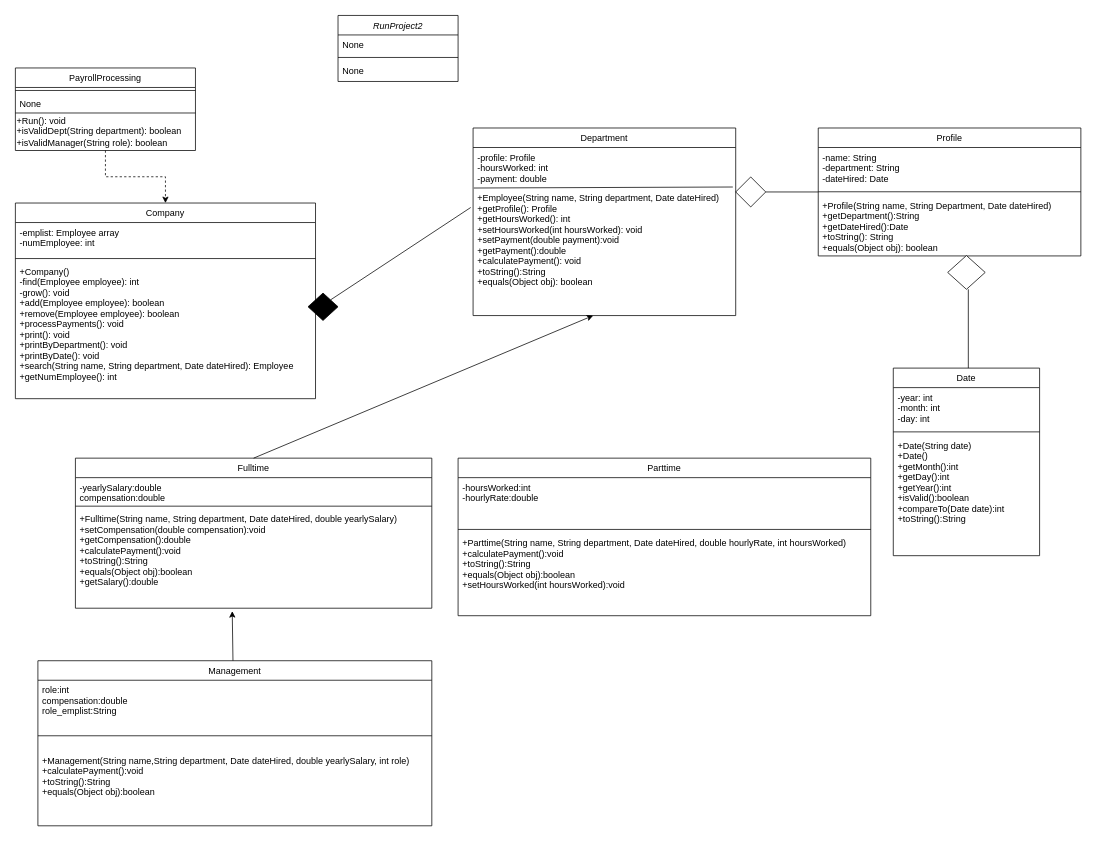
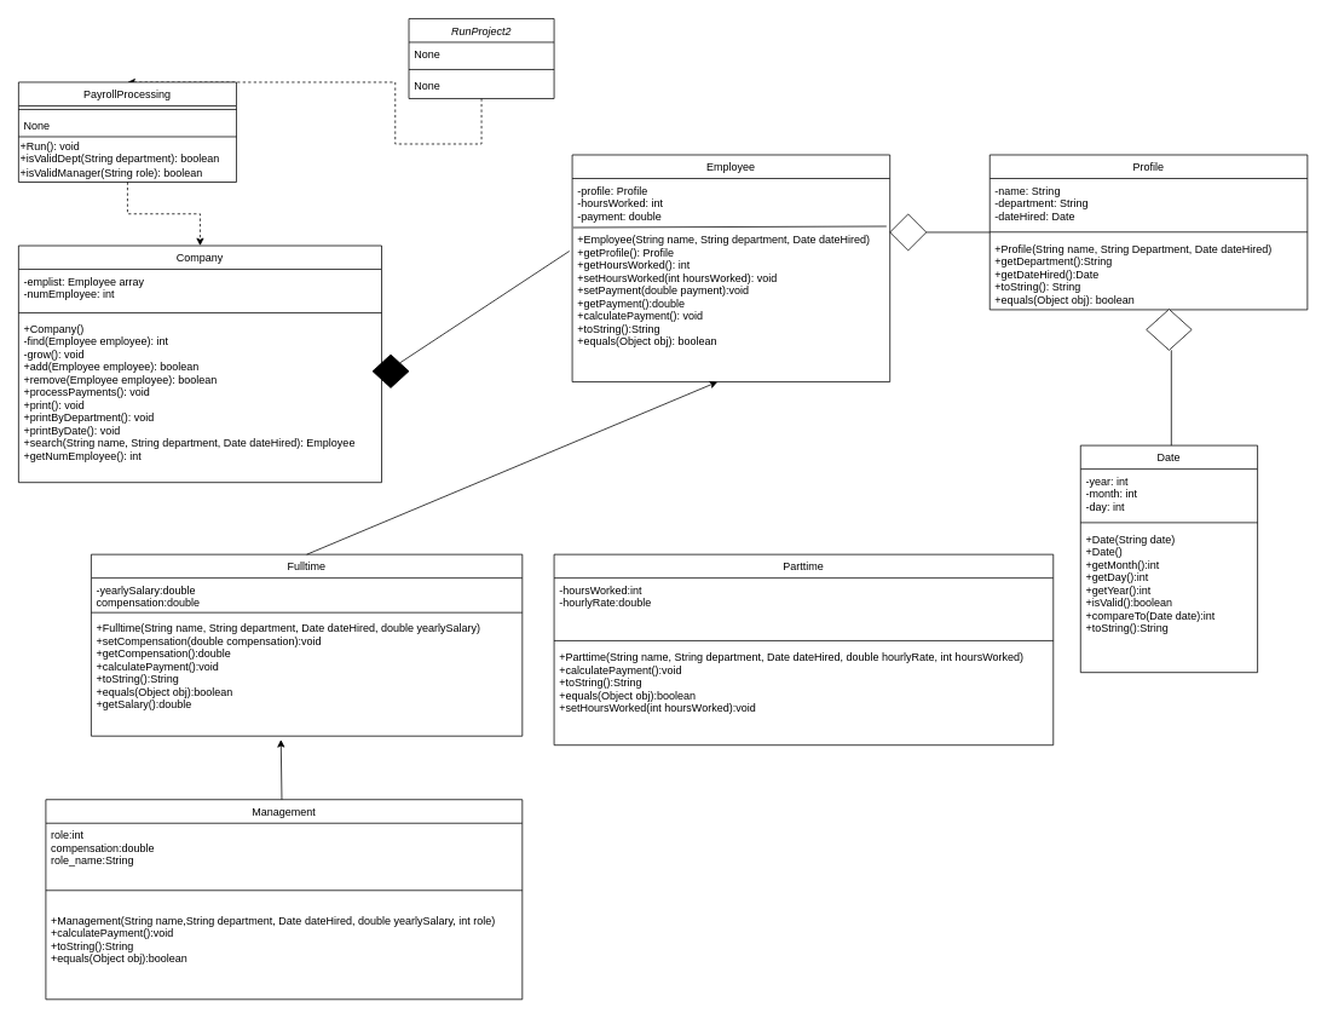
  <mxCell id="0" />
  <mxCell id="1" parent="0" />
+ <mxCell id="2" style="edgeStyle=orthogonalEdgeStyle;rounded=0;orthogonalLoop=1;jettySize=auto;html=1;exitX=0.5;exitY=1;exitDx=0;exitDy=0;entryX=0.5;entryY=0;entryDx=0;entryDy=0;jumpStyle=none;sourcePerimeterSpacing=0;dashed=1;" parent="1" source="3" target="8" edge="1"><mxGeometry relative="1" as="geometry"><Array as="points"><mxPoint x="435" y="158" /></Array></mxGeometry></mxCell>
  <mxCell id="3" value="RunProject2" style="swimlane;fontStyle=2;align=center;verticalAlign=top;childLayout=stackLayout;horizontal=1;startSize=26;horizontalStack=0;resizeParent=1;resizeLast=0;collapsible=1;marginBottom=0;rounded=0;shadow=0;strokeWidth=1;" parent="1" vertex="1"><mxGeometry x="450" width="160" height="88" as="geometry" y="20"><mxRectangle x="230" y="140" width="160" height="26" as="alternateBounds" /></mxGeometry></mxCell>
  <mxCell id="4" value="None" style="text;align=left;verticalAlign=top;spacingLeft=4;spacingRight=4;overflow=hidden;rotatable=0;points=[[0,0.5],[1,0.5]];portConstraint=eastwest;" parent="3" vertex="1"><mxGeometry y="26" width="160" height="26" as="geometry" /></mxCell>
  <mxCell id="5" value="" style="line;html=1;strokeWidth=1;align=left;verticalAlign=middle;spacingTop=-1;spacingLeft=3;spacingRight=3;rotatable=0;labelPosition=right;points=[];portConstraint=eastwest;" parent="3" vertex="1"><mxGeometry y="52" width="160" height="8" as="geometry" /></mxCell>
  <mxCell id="6" value="None" style="text;align=left;verticalAlign=top;spacingLeft=4;spacingRight=4;overflow=hidden;rotatable=0;points=[[0,0.5],[1,0.5]];portConstraint=eastwest;" parent="3" vertex="1"><mxGeometry y="60" width="160" height="26" as="geometry" /></mxCell>
  <mxCell id="7" style="edgeStyle=orthogonalEdgeStyle;rounded=0;jumpStyle=none;orthogonalLoop=1;jettySize=auto;html=1;exitX=0.5;exitY=1;exitDx=0;exitDy=0;entryX=0.5;entryY=0;entryDx=0;entryDy=0;dashed=1;sourcePerimeterSpacing=0;strokeColor=#000000;" parent="1" source="8" target="13" edge="1"><mxGeometry relative="1" as="geometry" /></mxCell>
  <mxCell id="8" value="PayrollProcessing" style="swimlane;fontStyle=0;align=center;verticalAlign=top;childLayout=stackLayout;horizontal=1;startSize=26;horizontalStack=0;resizeParent=1;resizeLast=0;collapsible=1;marginBottom=0;rounded=0;shadow=0;strokeWidth=1;" parent="1" vertex="1"><mxGeometry x="20" y="90" width="240" height="110" as="geometry"><mxRectangle x="130" y="380" width="160" height="26" as="alternateBounds" /></mxGeometry></mxCell>
  <mxCell id="9" value="" style="line;html=1;strokeWidth=1;align=left;verticalAlign=middle;spacingTop=-1;spacingLeft=3;spacingRight=3;rotatable=0;labelPosition=right;points=[];portConstraint=eastwest;" parent="8" vertex="1"><mxGeometry y="26" width="240" height="8" as="geometry" /></mxCell>
  <mxCell id="10" value="None" style="text;align=left;verticalAlign=top;spacingLeft=4;spacingRight=4;overflow=hidden;rotatable=0;points=[[0,0.5],[1,0.5]];portConstraint=eastwest;" parent="8" vertex="1"><mxGeometry y="34" width="240" height="26" as="geometry" /></mxCell>
  <mxCell id="11" value="+Run(): void&lt;br&gt;+isValidDept(String department): boolean&lt;br&gt;+isValidManager(String role): boolean" style="text;html=1;align=left;verticalAlign=middle;resizable=0;points=[];autosize=1;" parent="8" vertex="1"><mxGeometry y="60" width="240" height="50" as="geometry" /></mxCell>
  <mxCell id="12" value="" style="endArrow=none;html=1;entryX=1;entryY=0;entryDx=0;entryDy=0;entryPerimeter=0;exitX=0;exitY=0;exitDx=0;exitDy=0;exitPerimeter=0;" edge="1" parent="8" source="11" target="11"><mxGeometry width="50" height="50" relative="1" as="geometry"><mxPoint x="115" y="80" as="sourcePoint" /><mxPoint x="165" y="30" as="targetPoint" /></mxGeometry></mxCell>
  <mxCell id="13" value="Company" style="swimlane;fontStyle=0;align=center;verticalAlign=top;childLayout=stackLayout;horizontal=1;startSize=26;horizontalStack=0;resizeParent=1;resizeLast=0;collapsible=1;marginBottom=0;rounded=0;shadow=0;strokeWidth=1;" parent="1" vertex="1"><mxGeometry x="20" y="270" width="400" height="260.75" as="geometry"><mxRectangle x="340" y="380" width="170" height="26" as="alternateBounds" /></mxGeometry></mxCell>
  <mxCell id="14" value="-emplist: Employee array&#10;-numEmployee: int" style="text;align=left;verticalAlign=top;spacingLeft=4;spacingRight=4;overflow=hidden;rotatable=0;points=[[0,0.5],[1,0.5]];portConstraint=eastwest;" parent="13" vertex="1"><mxGeometry y="26" width="400" height="44" as="geometry" /></mxCell>
  <mxCell id="15" value="" style="line;html=1;strokeWidth=1;align=left;verticalAlign=middle;spacingTop=-1;spacingLeft=3;spacingRight=3;rotatable=0;labelPosition=right;points=[];portConstraint=eastwest;" parent="13" vertex="1"><mxGeometry y="70" width="400" height="8" as="geometry" /></mxCell>
  <mxCell id="16" value="+Company()&#10;-find(Employee employee): int&#10;-grow(): void&#10;+add(Employee employee): boolean&#10;+remove(Employee employee): boolean&#10;+processPayments(): void&#10;+print(): void&#10;+printByDepartment(): void&#10;+printByDate(): void&#10;+search(String name, String department, Date dateHired): Employee&#10;+getNumEmployee(): int " style="text;align=left;verticalAlign=top;spacingLeft=4;spacingRight=4;overflow=hidden;rotatable=0;points=[[0,0.5],[1,0.5]];portConstraint=eastwest;" parent="13" vertex="1"><mxGeometry y="78" width="400" height="172" as="geometry" /></mxCell>
- <mxCell id="17" value="Department" style="swimlane;fontStyle=0;align=center;verticalAlign=top;childLayout=stackLayout;horizontal=1;startSize=26;horizontalStack=0;resizeParent=1;resizeLast=0;collapsible=1;marginBottom=0;rounded=0;shadow=0;strokeWidth=1;" parent="1" vertex="1"><mxGeometry x="630" y="170" width="350" height="250" as="geometry"><mxRectangle x="550" y="140" width="160" height="26" as="alternateBounds" /></mxGeometry></mxCell>
+ <mxCell id="17" value="Employee" style="swimlane;fontStyle=0;align=center;verticalAlign=top;childLayout=stackLayout;horizontal=1;startSize=26;horizontalStack=0;resizeParent=1;resizeLast=0;collapsible=1;marginBottom=0;rounded=0;shadow=0;strokeWidth=1;" parent="1" vertex="1"><mxGeometry x="630" y="170" width="350" height="250" as="geometry"><mxRectangle x="550" y="140" width="160" height="26" as="alternateBounds" /></mxGeometry></mxCell>
  <mxCell id="18" value="" style="endArrow=none;html=1;entryX=0.989;entryY=-0.009;entryDx=0;entryDy=0;entryPerimeter=0;exitX=0.003;exitY=0;exitDx=0;exitDy=0;exitPerimeter=0;" edge="1" parent="17" source="20" target="20"><mxGeometry width="50" height="50" relative="1" as="geometry"><mxPoint x="110" y="90" as="sourcePoint" /><mxPoint x="160" y="40" as="targetPoint" /></mxGeometry></mxCell>
  <mxCell id="19" value="-profile: Profile&#10;-hoursWorked: int&#10;-payment: double&#10;" style="text;align=left;verticalAlign=top;spacingLeft=4;spacingRight=4;overflow=hidden;rotatable=0;points=[[0,0.5],[1,0.5]];portConstraint=eastwest;" parent="17" vertex="1"><mxGeometry y="26" width="350" height="54" as="geometry" /></mxCell>
  <mxCell id="20" value="+Employee(String name, String department, Date dateHired)&#10;+getProfile(): Profile&#10;+getHoursWorked(): int &#10;+setHoursWorked(int hoursWorked): void&#10;+setPayment(double payment):void&#10;+getPayment():double&#10;+calculatePayment(): void &#10;+toString():String&#10;+equals(Object obj): boolean&#10;" style="text;align=left;verticalAlign=top;spacingLeft=4;spacingRight=4;overflow=hidden;rotatable=0;points=[[0,0.5],[1,0.5]];portConstraint=eastwest;" parent="17" vertex="1"><mxGeometry y="80" width="350" height="150" as="geometry" /></mxCell>
  <mxCell id="21" value="Profile" style="swimlane;fontStyle=0;align=center;verticalAlign=top;childLayout=stackLayout;horizontal=1;startSize=26;horizontalStack=0;resizeParent=1;resizeLast=0;collapsible=1;marginBottom=0;rounded=0;shadow=0;strokeWidth=1;" parent="1" vertex="1"><mxGeometry x="1090" y="170" width="350" height="170.5" as="geometry"><mxRectangle x="550" y="140" width="160" height="26" as="alternateBounds" /></mxGeometry></mxCell>
  <mxCell id="22" value="-name: String&#10;-department: String&#10;-dateHired: Date" style="text;align=left;verticalAlign=top;spacingLeft=4;spacingRight=4;overflow=hidden;rotatable=0;points=[[0,0.5],[1,0.5]];portConstraint=eastwest;" parent="21" vertex="1"><mxGeometry y="26" width="350" height="54" as="geometry" /></mxCell>
  <mxCell id="23" value="" style="line;html=1;strokeWidth=1;align=left;verticalAlign=middle;spacingTop=-1;spacingLeft=3;spacingRight=3;rotatable=0;labelPosition=right;points=[];portConstraint=eastwest;" parent="21" vertex="1"><mxGeometry y="80" width="350" height="10" as="geometry" /></mxCell>
  <mxCell id="24" value="+Profile(String name, String Department, Date dateHired)&#10;+getDepartment():String&#10;+getDateHired():Date&#10;+toString(): String&#10;+equals(Object obj): boolean" style="text;align=left;verticalAlign=top;spacingLeft=4;spacingRight=4;overflow=hidden;rotatable=0;points=[[0,0.5],[1,0.5]];portConstraint=eastwest;" parent="21" vertex="1"><mxGeometry y="90" width="350" height="80" as="geometry" /></mxCell>
  <mxCell id="25" value="Date" style="swimlane;fontStyle=0;align=center;verticalAlign=top;childLayout=stackLayout;horizontal=1;startSize=26;horizontalStack=0;resizeParent=1;resizeLast=0;collapsible=1;marginBottom=0;rounded=0;shadow=0;strokeWidth=1;" parent="1" vertex="1"><mxGeometry x="1190" y="490" width="195" height="250" as="geometry"><mxRectangle x="550" y="140" width="160" height="26" as="alternateBounds" /></mxGeometry></mxCell>
  <mxCell id="26" value="-year: int&#10;-month: int&#10;-day: int" style="text;align=left;verticalAlign=top;spacingLeft=4;spacingRight=4;overflow=hidden;rotatable=0;points=[[0,0.5],[1,0.5]];portConstraint=eastwest;" parent="25" vertex="1"><mxGeometry y="26" width="195" height="54" as="geometry" /></mxCell>
  <mxCell id="27" value="" style="line;html=1;strokeWidth=1;align=left;verticalAlign=middle;spacingTop=-1;spacingLeft=3;spacingRight=3;rotatable=0;labelPosition=right;points=[];portConstraint=eastwest;" parent="25" vertex="1"><mxGeometry y="80" width="195" height="10" as="geometry" /></mxCell>
  <mxCell id="28" value="+Date(String date)&#10;+Date()&#10;+getMonth():int&#10;+getDay():int&#10;+getYear():int&#10;+isValid():boolean&#10;+compareTo(Date date):int&#10;+toString():String" style="text;align=left;verticalAlign=top;spacingLeft=4;spacingRight=4;overflow=hidden;rotatable=0;points=[[0,0.5],[1,0.5]];portConstraint=eastwest;" parent="25" vertex="1"><mxGeometry y="90" width="195" height="140" as="geometry" /></mxCell>
  <mxCell id="29" value="Parttime" style="swimlane;fontStyle=0;align=center;verticalAlign=top;childLayout=stackLayout;horizontal=1;startSize=26;horizontalStack=0;resizeParent=1;resizeLast=0;collapsible=1;marginBottom=0;rounded=0;shadow=0;strokeWidth=1;" parent="1" vertex="1"><mxGeometry x="610" y="610" width="550" height="210" as="geometry"><mxRectangle x="550" y="140" width="160" height="26" as="alternateBounds" /></mxGeometry></mxCell>
  <mxCell id="30" value="-hoursWorked:int&#10;-hourlyRate:double&#10;" style="text;align=left;verticalAlign=top;spacingLeft=4;spacingRight=4;overflow=hidden;rotatable=0;points=[[0,0.5],[1,0.5]];portConstraint=eastwest;" parent="29" vertex="1"><mxGeometry y="26" width="550" height="64" as="geometry" /></mxCell>
  <mxCell id="31" value="" style="line;html=1;strokeWidth=1;align=left;verticalAlign=middle;spacingTop=-1;spacingLeft=3;spacingRight=3;rotatable=0;labelPosition=right;points=[];portConstraint=eastwest;" parent="29" vertex="1"><mxGeometry y="90" width="550" height="10" as="geometry" /></mxCell>
  <mxCell id="32" value="+Parttime(String name, String department, Date dateHired, double hourlyRate, int hoursWorked)&#10;+calculatePayment():void&#10;+toString():String&#10;+equals(Object obj):boolean&#10;+setHoursWorked(int hoursWorked):void" style="text;align=left;verticalAlign=top;spacingLeft=4;spacingRight=4;overflow=hidden;rotatable=0;points=[[0,0.5],[1,0.5]];portConstraint=eastwest;" parent="29" vertex="1"><mxGeometry y="100" width="550" height="110" as="geometry" /></mxCell>
  <mxCell id="33" value="Fulltime" style="swimlane;fontStyle=0;align=center;verticalAlign=top;childLayout=stackLayout;horizontal=1;startSize=26;horizontalStack=0;resizeParent=1;resizeLast=0;collapsible=1;marginBottom=0;rounded=0;shadow=0;strokeWidth=1;" parent="1" vertex="1"><mxGeometry x="100" y="610" width="475" height="200" as="geometry"><mxRectangle x="550" y="140" width="160" height="26" as="alternateBounds" /></mxGeometry></mxCell>
  <mxCell id="34" value="-yearlySalary:double&#10;compensation:double" style="text;align=left;verticalAlign=top;spacingLeft=4;spacingRight=4;overflow=hidden;rotatable=0;points=[[0,0.5],[1,0.5]];portConstraint=eastwest;" parent="33" vertex="1"><mxGeometry y="26" width="475" height="34" as="geometry" /></mxCell>
  <mxCell id="35" value="" style="line;html=1;strokeWidth=1;align=left;verticalAlign=middle;spacingTop=-1;spacingLeft=3;spacingRight=3;rotatable=0;labelPosition=right;points=[];portConstraint=eastwest;" parent="33" vertex="1"><mxGeometry y="60" width="475" height="8" as="geometry" /></mxCell>
  <mxCell id="36" value="+Fulltime(String name, String department, Date dateHired, double yearlySalary)&#10;+setCompensation(double compensation):void&#10;+getCompensation():double&#10;+calculatePayment():void&#10;+toString():String&#10;+equals(Object obj):boolean&#10;+getSalary():double&#10;&#10; " style="text;align=left;verticalAlign=top;spacingLeft=4;spacingRight=4;overflow=hidden;rotatable=0;points=[[0,0.5],[1,0.5]];portConstraint=eastwest;" parent="33" vertex="1"><mxGeometry y="68" width="475" height="132" as="geometry" /></mxCell>
  <mxCell id="37" value="Management" style="swimlane;fontStyle=0;align=center;verticalAlign=top;childLayout=stackLayout;horizontal=1;startSize=26;horizontalStack=0;resizeParent=1;resizeLast=0;collapsible=1;marginBottom=0;rounded=0;shadow=0;strokeWidth=1;" parent="1" vertex="1"><mxGeometry x="50" y="880" width="525" height="220" as="geometry"><mxRectangle x="550" y="140" width="160" height="26" as="alternateBounds" /></mxGeometry></mxCell>
- <mxCell id="38" value="role:int&#10;compensation:double&#10;role_emplist:String" style="text;align=left;verticalAlign=top;spacingLeft=4;spacingRight=4;overflow=hidden;rotatable=0;points=[[0,0.5],[1,0.5]];portConstraint=eastwest;" parent="37" vertex="1"><mxGeometry y="26" width="525" height="54" as="geometry" /></mxCell>
+ <mxCell id="38" value="role:int&#10;compensation:double&#10;role_name:String" style="text;align=left;verticalAlign=top;spacingLeft=4;spacingRight=4;overflow=hidden;rotatable=0;points=[[0,0.5],[1,0.5]];portConstraint=eastwest;" parent="37" vertex="1"><mxGeometry y="26" width="525" height="54" as="geometry" /></mxCell>
  <mxCell id="39" value="" style="line;html=1;strokeWidth=1;align=left;verticalAlign=middle;spacingTop=-1;spacingLeft=3;spacingRight=3;rotatable=0;labelPosition=right;points=[];portConstraint=eastwest;" parent="37" vertex="1"><mxGeometry y="80" width="525" height="40" as="geometry" /></mxCell>
  <mxCell id="40" value="+Management(String name,String department, Date dateHired, double yearlySalary, int role)&#10;+calculatePayment():void&#10;+toString():String&#10;+equals(Object obj):boolean" style="text;align=left;verticalAlign=top;spacingLeft=4;spacingRight=4;overflow=hidden;rotatable=0;points=[[0,0.5],[1,0.5]];portConstraint=eastwest;" parent="37" vertex="1"><mxGeometry y="120" width="525" height="100" as="geometry" /></mxCell>
  <mxCell id="41" value="" style="endArrow=none;html=1;entryX=-0.009;entryY=0.173;entryDx=0;entryDy=0;entryPerimeter=0;exitX=1;exitY=0;exitDx=0;exitDy=0;" edge="1" parent="1" source="42" target="20"><mxGeometry width="50" height="50" relative="1" as="geometry"><mxPoint x="460" y="385.085" as="sourcePoint" /><mxPoint x="510" y="320" as="targetPoint" /></mxGeometry></mxCell>
  <mxCell id="42" value="" style="rhombus;whiteSpace=wrap;html=1;fillColor=#000000;" vertex="1" parent="1"><mxGeometry x="410" y="390" width="40" height="36.5" as="geometry" /></mxCell>
  <mxCell id="43" value="" style="rhombus;whiteSpace=wrap;html=1;strokeColor=#000000;fillColor=none;" vertex="1" parent="1"><mxGeometry x="980" y="235.25" width="40" height="40" as="geometry" /></mxCell>
  <mxCell id="44" value="" style="endArrow=none;html=1;entryX=0;entryY=0.5;entryDx=0;entryDy=0;" edge="1" parent="1" target="43"><mxGeometry width="50" height="50" relative="1" as="geometry"><mxPoint x="980" y="255" as="sourcePoint" /><mxPoint x="1030" y="210" as="targetPoint" /></mxGeometry></mxCell>
  <mxCell id="45" value="" style="endArrow=none;html=1;entryX=0.563;entryY=1.05;entryDx=0;entryDy=0;entryPerimeter=0;" edge="1" parent="1" source="46" target="24"><mxGeometry width="50" height="50" relative="1" as="geometry"><mxPoint x="1287" y="455" as="sourcePoint" /><mxPoint x="1340" y="405" as="targetPoint" /></mxGeometry></mxCell>
  <mxCell id="46" value="" style="rhombus;whiteSpace=wrap;html=1;" vertex="1" parent="1"><mxGeometry x="1262.5" y="340" width="50" height="45" as="geometry" /></mxCell>
  <mxCell id="47" value="" style="endArrow=none;html=1;" edge="1" parent="1"><mxGeometry width="50" height="50" relative="1" as="geometry"><mxPoint x="1290" y="490" as="sourcePoint" /><mxPoint x="1290" y="385" as="targetPoint" /></mxGeometry></mxCell>
  <mxCell id="48" value="" style="endArrow=none;html=1;entryX=0;entryY=0.5;entryDx=0;entryDy=0;exitX=1;exitY=0.5;exitDx=0;exitDy=0;" edge="1" parent="1" source="43" target="21"><mxGeometry width="50" height="50" relative="1" as="geometry"><mxPoint x="1020" y="260" as="sourcePoint" /><mxPoint x="1070" y="210" as="targetPoint" /></mxGeometry></mxCell>
  <mxCell id="49" value="" style="endArrow=classic;html=1;exitX=0.5;exitY=0;exitDx=0;exitDy=0;" edge="1" parent="1" source="33"><mxGeometry width="50" height="50" relative="1" as="geometry"><mxPoint x="710" y="580" as="sourcePoint" /><mxPoint x="790" y="420" as="targetPoint" /></mxGeometry></mxCell>
  <mxCell id="50" value="" style="endArrow=classic;html=1;entryX=0.44;entryY=1.03;entryDx=0;entryDy=0;entryPerimeter=0;" edge="1" parent="1" target="36"><mxGeometry width="50" height="50" relative="1" as="geometry"><mxPoint x="310" y="880" as="sourcePoint" /><mxPoint x="360" y="830" as="targetPoint" /></mxGeometry></mxCell>
